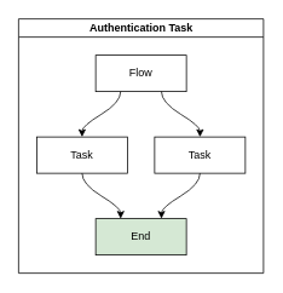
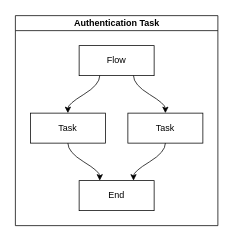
  <mxCell id="0" />
  <mxCell id="1" parent="0" />
  <mxCell id="2" value="Authentication Task" style="swimlane;html=1;startSize=20;horizontal=1;childLayout=flowLayout;flowOrientation=north;resizable=0;interRankCellSpacing=50;containerType=tree;" vertex="1" parent="1"><mxGeometry x="20" y="20" width="270" height="280" as="geometry" /></mxCell>
  <mxCell id="3" value="Flow" style="whiteSpace=wrap;html=1;" vertex="1" parent="2"><mxGeometry x="85" y="40" width="100" height="40" as="geometry" /></mxCell>
  <mxCell id="4" value="Task" style="whiteSpace=wrap;html=1;" vertex="1" parent="2"><mxGeometry x="20" y="130" width="100" height="40" as="geometry" /></mxCell>
  <mxCell id="5" value="" style="html=1;curved=1;noEdgeStyle=1;orthogonal=1;" edge="1" parent="2" source="3" target="4"><mxGeometry relative="1" as="geometry"><Array as="points"><mxPoint x="112.5" y="92" /><mxPoint x="70" y="118" /></Array></mxGeometry></mxCell>
  <mxCell id="6" value="Task" style="whiteSpace=wrap;html=1;" vertex="1" parent="2"><mxGeometry x="150" y="130" width="100" height="40" as="geometry" /></mxCell>
  <mxCell id="7" value="" style="html=1;curved=1;noEdgeStyle=1;orthogonal=1;" edge="1" parent="2" source="3" target="6"><mxGeometry relative="1" as="geometry"><Array as="points"><mxPoint x="157.5" y="92" /><mxPoint x="200" y="118" /></Array></mxGeometry></mxCell>
- <mxCell id="8" value="End" style="whiteSpace=wrap;html=1;fillColor=#d5e8d4;" vertex="1" parent="2"><mxGeometry x="85" y="220" width="100" height="40" as="geometry" /></mxCell>
+ <mxCell id="8" value="End" style="whiteSpace=wrap;html=1;" vertex="1" parent="2"><mxGeometry x="85" y="220" width="100" height="40" as="geometry" /></mxCell>
  <mxCell id="9" value="" style="html=1;curved=1;noEdgeStyle=1;orthogonal=1;" edge="1" parent="2" source="4" target="8"><mxGeometry relative="1" as="geometry"><Array as="points"><mxPoint x="70" y="182" /><mxPoint x="112.5" y="208" /></Array></mxGeometry></mxCell>
  <mxCell id="10" value="" style="html=1;curved=1;noEdgeStyle=1;orthogonal=1;" edge="1" parent="2" source="6" target="8"><mxGeometry relative="1" as="geometry"><Array as="points"><mxPoint x="200" y="182" /><mxPoint x="157.5" y="208" /></Array></mxGeometry></mxCell>
